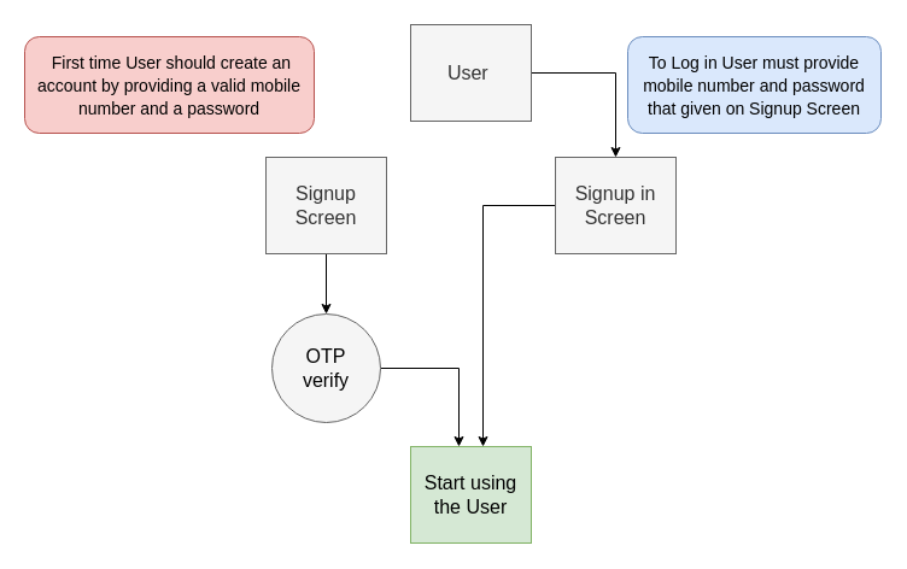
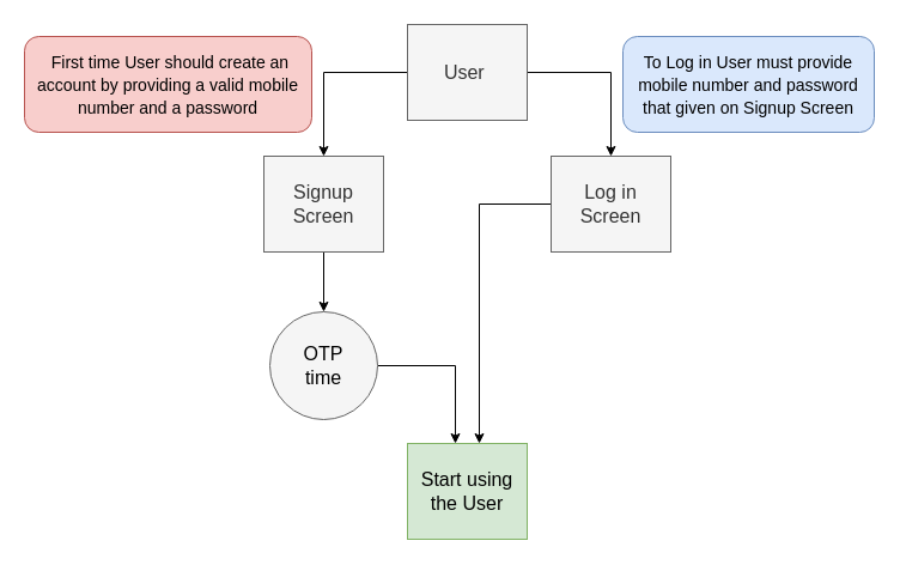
  <mxCell id="0" />
  <mxCell id="1" parent="0" />
+ <mxCell id="2" style="edgeStyle=orthogonalEdgeStyle;rounded=0;orthogonalLoop=1;jettySize=auto;html=1;entryX=0.5;entryY=0;entryDx=0;entryDy=0;fontSize=16;" edge="1" parent="1" source="4" target="6"><mxGeometry relative="1" as="geometry" /></mxCell>
  <mxCell id="3" style="edgeStyle=orthogonalEdgeStyle;rounded=0;orthogonalLoop=1;jettySize=auto;html=1;entryX=0.5;entryY=0;entryDx=0;entryDy=0;fontSize=16;" edge="1" parent="1" source="4" target="8"><mxGeometry relative="1" as="geometry" /></mxCell>
  <mxCell id="4" value="User&amp;nbsp;" style="text;html=1;align=center;verticalAlign=middle;whiteSpace=wrap;rounded=0;fontSize=16;glass=0;shadow=0;arcSize=50;fillColor=#f5f5f5;strokeColor=#666666;fontColor=#333333;" vertex="1" parent="1"><mxGeometry x="340" y="20" width="100" height="80" as="geometry" /></mxCell>
  <mxCell id="5" style="edgeStyle=orthogonalEdgeStyle;rounded=0;orthogonalLoop=1;jettySize=auto;html=1;entryX=0.5;entryY=0;entryDx=0;entryDy=0;fontSize=16;" edge="1" parent="1" source="6" target="13"><mxGeometry relative="1" as="geometry" /></mxCell>
  <mxCell id="6" value="Signup&lt;br&gt;Screen" style="text;html=1;align=center;verticalAlign=middle;whiteSpace=wrap;rounded=0;fontSize=16;glass=0;shadow=0;arcSize=50;fillColor=#f5f5f5;strokeColor=#666666;fontColor=#333333;" vertex="1" parent="1"><mxGeometry x="220" y="130" width="100" height="80" as="geometry" /></mxCell>
  <mxCell id="7" style="edgeStyle=orthogonalEdgeStyle;rounded=0;orthogonalLoop=1;jettySize=auto;html=1;entryX=0.6;entryY=0;entryDx=0;entryDy=0;entryPerimeter=0;fontSize=16;" edge="1" parent="1" source="8" target="11"><mxGeometry relative="1" as="geometry" /></mxCell>
- <mxCell id="8" value="Signup in&lt;br&gt;Screen" style="text;html=1;align=center;verticalAlign=middle;whiteSpace=wrap;rounded=0;fontSize=16;glass=0;shadow=0;arcSize=50;fillColor=#f5f5f5;strokeColor=#666666;fontColor=#333333;" vertex="1" parent="1"><mxGeometry x="460" y="130" width="100" height="80" as="geometry" /></mxCell>
+ <mxCell id="8" value="Log in&lt;br&gt;Screen" style="text;html=1;align=center;verticalAlign=middle;whiteSpace=wrap;rounded=0;fontSize=16;glass=0;shadow=0;arcSize=50;fillColor=#f5f5f5;strokeColor=#666666;fontColor=#333333;" vertex="1" parent="1"><mxGeometry x="460" y="130" width="100" height="80" as="geometry" /></mxCell>
  <mxCell id="9" value="&lt;font style=&quot;font-size: 14px&quot;&gt;&amp;nbsp;First time User should create an account by providing a valid mobile number and a password&lt;/font&gt;" style="text;html=1;strokeColor=#b85450;fillColor=#f8cecc;align=center;verticalAlign=middle;whiteSpace=wrap;rounded=1;shadow=0;glass=0;fontSize=16;" vertex="1" parent="1"><mxGeometry x="20" y="30" width="240" height="80" as="geometry" /></mxCell>
  <mxCell id="10" value="&lt;font style=&quot;font-size: 14px&quot;&gt;To Log in User must provide mobile number and password that given on Signup Screen&lt;/font&gt;" style="text;html=1;strokeColor=#6c8ebf;fillColor=#dae8fc;align=center;verticalAlign=middle;whiteSpace=wrap;rounded=1;shadow=0;glass=0;fontSize=16;" vertex="1" parent="1"><mxGeometry x="520" y="30" width="210" height="80" as="geometry" /></mxCell>
  <mxCell id="11" value="Start using&lt;br&gt;the User" style="text;html=1;align=center;verticalAlign=middle;whiteSpace=wrap;rounded=0;fontSize=16;glass=0;shadow=0;arcSize=50;fillColor=#d5e8d4;strokeColor=#82b366;" vertex="1" parent="1"><mxGeometry x="340" y="370" width="100" height="80" as="geometry" /></mxCell>
  <mxCell id="12" style="edgeStyle=orthogonalEdgeStyle;rounded=0;orthogonalLoop=1;jettySize=auto;html=1;fontSize=16;" edge="1" parent="1" source="13" target="11"><mxGeometry relative="1" as="geometry"><Array as="points"><mxPoint x="380" y="305" /></Array></mxGeometry></mxCell>
  <mxCell id="13" value="" style="ellipse;whiteSpace=wrap;html=1;aspect=fixed;rounded=0;shadow=0;glass=0;fontSize=16;fillColor=#f5f5f5;strokeColor=#666666;fontColor=#333333;" vertex="1" parent="1"><mxGeometry x="225" y="260" width="90" height="90" as="geometry" /></mxCell>
- <mxCell id="14" value="OTP&lt;br&gt;verify" style="text;html=1;strokeColor=none;fillColor=none;align=center;verticalAlign=middle;whiteSpace=wrap;rounded=0;shadow=0;glass=0;fontSize=16;" vertex="1" parent="1"><mxGeometry x="225" y="280" width="90" height="50" as="geometry" /></mxCell>
+ <mxCell id="14" value="OTP&lt;br&gt;time" style="text;html=1;strokeColor=none;fillColor=none;align=center;verticalAlign=middle;whiteSpace=wrap;rounded=0;shadow=0;glass=0;fontSize=16;" vertex="1" parent="1"><mxGeometry x="225" y="280" width="90" height="50" as="geometry" /></mxCell>
  <mxCell id="15" style="edgeStyle=orthogonalEdgeStyle;rounded=0;orthogonalLoop=1;jettySize=auto;html=1;exitX=0.5;exitY=1;exitDx=0;exitDy=0;fontSize=16;" edge="1" parent="1" source="14" target="14"><mxGeometry relative="1" as="geometry" /></mxCell>
